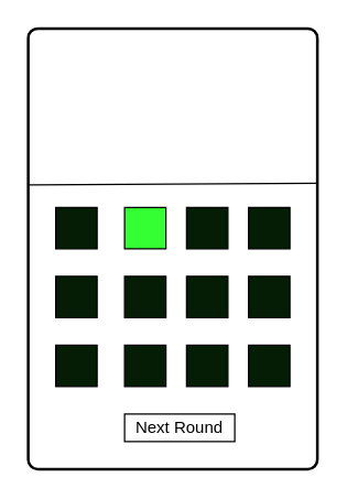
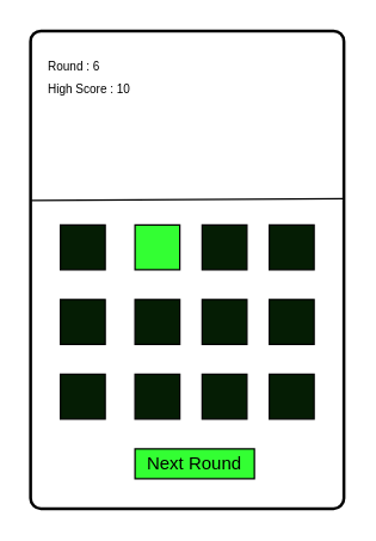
  <mxCell id="0" />
  <mxCell id="1" parent="0" />
  <mxCell id="2" value="" style="rounded=1;whiteSpace=wrap;html=1;absoluteArcSize=1;arcSize=14;strokeWidth=2;" vertex="1" parent="1"><mxGeometry x="20" y="20" width="210" height="320" as="geometry" /></mxCell>
  <mxCell id="3" value="" style="endArrow=none;html=1;rounded=0;entryX=1;entryY=0.351;entryDx=0;entryDy=0;entryPerimeter=0;exitX=0.002;exitY=0.355;exitDx=0;exitDy=0;exitPerimeter=0;" edge="1" parent="1" source="2" target="2"><mxGeometry width="50" height="50" relative="1" as="geometry"><mxPoint x="100" y="190" as="sourcePoint" /><mxPoint x="150" y="140" as="targetPoint" /></mxGeometry></mxCell>
  <mxCell id="4" value="" style="whiteSpace=wrap;html=1;aspect=fixed;fillColor=#051D04;" vertex="1" parent="1"><mxGeometry x="40" y="150" width="30" height="30" as="geometry" /></mxCell>
  <mxCell id="5" value="" style="whiteSpace=wrap;html=1;aspect=fixed;fillColor=#33FF33;" vertex="1" parent="1"><mxGeometry x="90" y="150" width="30" height="30" as="geometry" /></mxCell>
  <mxCell id="6" value="" style="whiteSpace=wrap;html=1;aspect=fixed;fillColor=#051D04;" vertex="1" parent="1"><mxGeometry x="135" y="150" width="30" height="30" as="geometry" /></mxCell>
  <mxCell id="7" value="" style="whiteSpace=wrap;html=1;aspect=fixed;fillColor=#051D04;" vertex="1" parent="1"><mxGeometry x="180" y="150" width="30" height="30" as="geometry" /></mxCell>
  <mxCell id="8" value="" style="whiteSpace=wrap;html=1;aspect=fixed;fillColor=#051D04;" vertex="1" parent="1"><mxGeometry x="40" y="200" width="30" height="30" as="geometry" /></mxCell>
  <mxCell id="9" value="" style="whiteSpace=wrap;html=1;aspect=fixed;fillColor=#051D04;" vertex="1" parent="1"><mxGeometry x="90" y="200" width="30" height="30" as="geometry" /></mxCell>
  <mxCell id="10" value="" style="whiteSpace=wrap;html=1;aspect=fixed;fillColor=#051D04;" vertex="1" parent="1"><mxGeometry x="135" y="200" width="30" height="30" as="geometry" /></mxCell>
  <mxCell id="11" value="" style="whiteSpace=wrap;html=1;aspect=fixed;fillColor=#051D04;" vertex="1" parent="1"><mxGeometry x="180" y="200" width="30" height="30" as="geometry" /></mxCell>
  <mxCell id="12" value="" style="whiteSpace=wrap;html=1;aspect=fixed;fillColor=#051D04;" vertex="1" parent="1"><mxGeometry x="40" y="250" width="30" height="30" as="geometry" /></mxCell>
  <mxCell id="13" value="" style="whiteSpace=wrap;html=1;aspect=fixed;fillColor=#051D04;" vertex="1" parent="1"><mxGeometry x="135" y="250" width="30" height="30" as="geometry" /></mxCell>
  <mxCell id="14" value="" style="whiteSpace=wrap;html=1;aspect=fixed;fillColor=#051D04;" vertex="1" parent="1"><mxGeometry x="90" y="250" width="30" height="30" as="geometry" /></mxCell>
  <mxCell id="15" value="" style="whiteSpace=wrap;html=1;aspect=fixed;fillColor=#051D04;" vertex="1" parent="1"><mxGeometry x="180" y="250" width="30" height="30" as="geometry" /></mxCell>
- <mxCell id="16" value="Next Round" style="rounded=0;whiteSpace=wrap;html=1;" vertex="1" parent="1"><mxGeometry x="90" y="300" width="80" height="20" as="geometry" /></mxCell>
+ <mxCell id="16" value="Next Round" style="rounded=0;whiteSpace=wrap;html=1;fillColor=#33ff33;" vertex="1" parent="1"><mxGeometry x="90" y="300" width="80" height="20" as="geometry" /></mxCell>
+ <mxCell id="17" value="&lt;font style=&quot;font-size: 8px;&quot;&gt;Round : 6&lt;br&gt;High Score : 10&lt;/font&gt;" style="text;html=1;align=left;verticalAlign=middle;resizable=0;points=[];autosize=1;strokeColor=none;fillColor=none;" vertex="1" parent="1"><mxGeometry x="30" y="30" width="80" height="40" as="geometry" /></mxCell>
